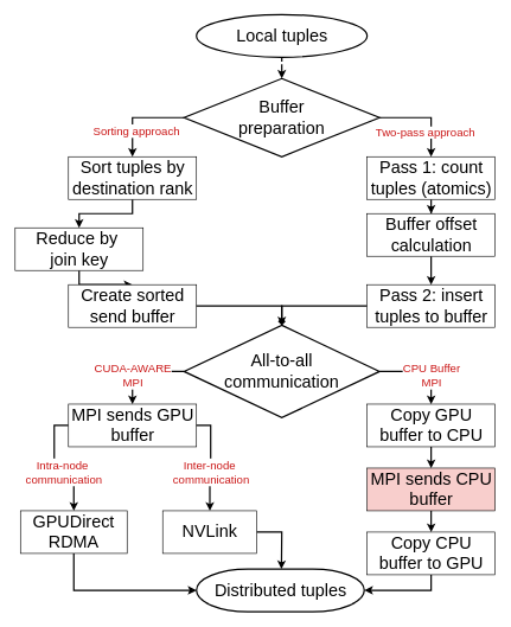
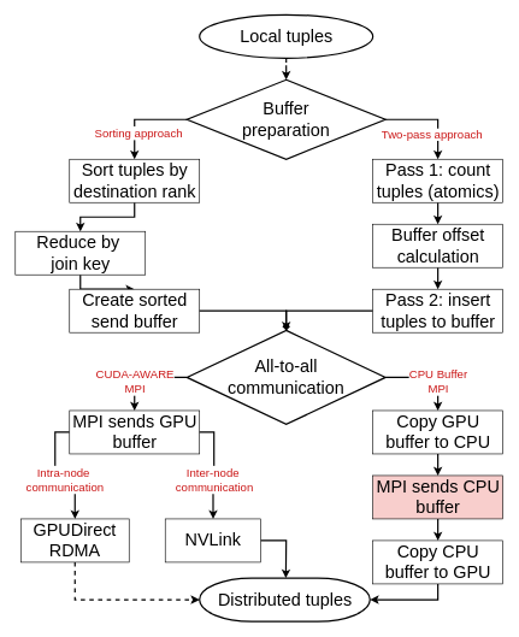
  <mxCell id="0" />
  <mxCell id="1" parent="0" />
  <mxCell id="2" value="&lt;font&gt;Local tuples&lt;/font&gt;" style="strokeWidth=2;html=1;shape=mxgraph.flowchart.start_1;whiteSpace=wrap;fontSize=24;" vertex="1" parent="1"><mxGeometry x="275.5" y="20" width="240" height="60" as="geometry" /></mxCell>
  <mxCell id="3" style="edgeStyle=orthogonalEdgeStyle;rounded=0;orthogonalLoop=1;jettySize=auto;html=1;strokeWidth=2;exitX=0;exitY=0.5;exitDx=0;exitDy=0;exitPerimeter=0;" edge="1" parent="1" source="5" target="8"><mxGeometry relative="1" as="geometry" /></mxCell>
  <mxCell id="4" style="edgeStyle=orthogonalEdgeStyle;rounded=0;orthogonalLoop=1;jettySize=auto;html=1;exitX=1;exitY=0.5;exitDx=0;exitDy=0;exitPerimeter=0;entryX=0.5;entryY=0;entryDx=0;entryDy=0;strokeWidth=2;" edge="1" parent="1" source="5" target="10"><mxGeometry relative="1" as="geometry" /></mxCell>
  <mxCell id="5" value="Buffer&lt;div&gt;preparation&lt;/div&gt;" style="strokeWidth=2;html=1;shape=mxgraph.flowchart.decision;whiteSpace=wrap;fontSize=24;" vertex="1" parent="1"><mxGeometry x="258" y="110" width="275" height="110" as="geometry" /></mxCell>
  <mxCell id="6" style="edgeStyle=orthogonalEdgeStyle;rounded=0;orthogonalLoop=1;jettySize=auto;html=1;entryX=0.5;entryY=0;entryDx=0;entryDy=0;entryPerimeter=0;strokeWidth=2;dashed=1;" edge="1" parent="1" source="2" target="5"><mxGeometry relative="1" as="geometry" /></mxCell>
  <mxCell id="7" style="edgeStyle=orthogonalEdgeStyle;rounded=0;orthogonalLoop=1;jettySize=auto;html=1;exitX=0.5;exitY=1;exitDx=0;exitDy=0;entryX=0.5;entryY=0;entryDx=0;entryDy=0;strokeWidth=2;" edge="1" parent="1" source="8" target="12"><mxGeometry relative="1" as="geometry" /></mxCell>
  <mxCell id="8" value="Sort tuples by destination rank" style="rounded=0;whiteSpace=wrap;html=1;fontSize=24;" vertex="1" parent="1"><mxGeometry x="95.5" y="220" width="180" height="60" as="geometry" /></mxCell>
  <mxCell id="9" style="edgeStyle=orthogonalEdgeStyle;rounded=0;orthogonalLoop=1;jettySize=auto;html=1;entryX=0.5;entryY=0;entryDx=0;entryDy=0;strokeWidth=2;" edge="1" parent="1" source="10" target="14"><mxGeometry relative="1" as="geometry" /></mxCell>
  <mxCell id="10" value="Pass 1: count tuples (atomics)" style="rounded=0;whiteSpace=wrap;html=1;fontSize=24;" vertex="1" parent="1"><mxGeometry x="515.5" y="220" width="180" height="60" as="geometry" /></mxCell>
  <mxCell id="11" style="edgeStyle=orthogonalEdgeStyle;rounded=0;orthogonalLoop=1;jettySize=auto;html=1;entryX=0.5;entryY=0;entryDx=0;entryDy=0;strokeWidth=2;" edge="1" parent="1" source="12" target="15"><mxGeometry relative="1" as="geometry" /></mxCell>
  <mxCell id="12" value="Reduce by&amp;nbsp;&lt;div&gt;join key&lt;/div&gt;" style="rounded=0;whiteSpace=wrap;html=1;fontSize=24;" vertex="1" parent="1"><mxGeometry x="20.5" y="320" width="180" height="60" as="geometry" /></mxCell>
  <mxCell id="13" style="edgeStyle=orthogonalEdgeStyle;rounded=0;orthogonalLoop=1;jettySize=auto;html=1;exitX=0.5;exitY=1;exitDx=0;exitDy=0;entryX=0.5;entryY=0;entryDx=0;entryDy=0;strokeWidth=2;" edge="1" parent="1" source="14" target="17"><mxGeometry relative="1" as="geometry" /></mxCell>
- <mxCell id="14" value="Buffer offset calculation" style="rounded=0;whiteSpace=wrap;html=1;fontSize=24;" vertex="1" parent="1"><mxGeometry x="515.5" y="300" width="180" height="60" as="geometry" /></mxCell>
+ <mxCell id="14" value="Buffer offset calculation" style="rounded=0;whiteSpace=wrap;html=1;fontSize=24;" vertex="1" parent="1"><mxGeometry x="515.5" y="310" width="180" height="60" as="geometry" /></mxCell>
  <mxCell id="15" value="Create sorted send buffer" style="rounded=0;whiteSpace=wrap;html=1;fontSize=24;" vertex="1" parent="1"><mxGeometry x="95.5" y="400" width="180" height="60" as="geometry" /></mxCell>
  <mxCell id="16" style="edgeStyle=orthogonalEdgeStyle;rounded=0;orthogonalLoop=1;jettySize=auto;html=1;strokeWidth=2;entryX=0.5;entryY=0;entryDx=0;entryDy=0;entryPerimeter=0;endArrow=diamond;" edge="1" parent="1" source="17" target="20"><mxGeometry relative="1" as="geometry"><mxPoint x="388" y="430" as="targetPoint" /><Array as="points"><mxPoint x="396" y="430" /></Array></mxGeometry></mxCell>
  <mxCell id="17" value="Pass 2: insert tuples to buffer" style="rounded=0;whiteSpace=wrap;html=1;fontSize=24;" vertex="1" parent="1"><mxGeometry x="515.5" y="400" width="180" height="60" as="geometry" /></mxCell>
  <mxCell id="18" style="edgeStyle=orthogonalEdgeStyle;rounded=0;orthogonalLoop=1;jettySize=auto;html=1;strokeWidth=2;exitX=1;exitY=0.5;exitDx=0;exitDy=0;exitPerimeter=0;" edge="1" parent="1" source="20" target="26"><mxGeometry relative="1" as="geometry" /></mxCell>
  <mxCell id="19" style="edgeStyle=orthogonalEdgeStyle;rounded=0;orthogonalLoop=1;jettySize=auto;html=1;entryX=0.5;entryY=0;entryDx=0;entryDy=0;strokeWidth=2;exitX=0;exitY=0.5;exitDx=0;exitDy=0;exitPerimeter=0;" edge="1" parent="1" source="20" target="24"><mxGeometry relative="1" as="geometry" /></mxCell>
  <mxCell id="20" value="All-to-all&lt;div&gt;communication&lt;/div&gt;" style="strokeWidth=2;html=1;shape=mxgraph.flowchart.decision;whiteSpace=wrap;fontSize=24;" vertex="1" parent="1"><mxGeometry x="258" y="457" width="275" height="130" as="geometry" /></mxCell>
  <mxCell id="21" style="edgeStyle=orthogonalEdgeStyle;rounded=0;orthogonalLoop=1;jettySize=auto;html=1;entryX=0.5;entryY=0;entryDx=0;entryDy=0;entryPerimeter=0;strokeWidth=2;exitX=1;exitY=0.5;exitDx=0;exitDy=0;" edge="1" parent="1" source="15" target="20"><mxGeometry relative="1" as="geometry" /></mxCell>
  <mxCell id="22" style="edgeStyle=orthogonalEdgeStyle;rounded=0;orthogonalLoop=1;jettySize=auto;html=1;exitX=0;exitY=0.5;exitDx=0;exitDy=0;entryX=0.5;entryY=0;entryDx=0;entryDy=0;strokeWidth=2;" edge="1" parent="1" source="24" target="27"><mxGeometry relative="1" as="geometry" /></mxCell>
  <mxCell id="23" value="&lt;font color=&quot;#ca1616&quot; style=&quot;font-size: 16px;&quot;&gt;Intra-node&amp;nbsp;&lt;/font&gt;&lt;div&gt;&lt;font color=&quot;#ca1616&quot; style=&quot;font-size: 16px;&quot;&gt;communication&lt;/font&gt;&lt;/div&gt;" style="edgeLabel;html=1;align=center;verticalAlign=middle;resizable=0;points=[];" vertex="1" connectable="0" parent="22"><mxGeometry x="0.053" y="2" relative="1" as="geometry"><mxPoint x="11" y="-3" as="offset" /></mxGeometry></mxCell>
  <mxCell id="24" value="MPI sends GPU buffer" style="rounded=0;whiteSpace=wrap;html=1;fontSize=24;" vertex="1" parent="1"><mxGeometry x="95.5" y="568" width="180" height="60" as="geometry" /></mxCell>
  <mxCell id="25" style="edgeStyle=orthogonalEdgeStyle;rounded=0;orthogonalLoop=1;jettySize=auto;html=1;entryX=0.5;entryY=0;entryDx=0;entryDy=0;strokeWidth=2;" edge="1" parent="1" source="26" target="29"><mxGeometry relative="1" as="geometry" /></mxCell>
  <mxCell id="26" value="Copy GPU buffer to CPU" style="rounded=0;whiteSpace=wrap;html=1;fontSize=24;" vertex="1" parent="1"><mxGeometry x="515.5" y="568" width="180" height="60" as="geometry" /></mxCell>
  <mxCell id="27" value="GPUDirect RDMA" style="rounded=0;whiteSpace=wrap;html=1;fontSize=24;" vertex="1" parent="1"><mxGeometry x="28" y="718" width="150" height="60" as="geometry" /></mxCell>
  <mxCell id="28" style="edgeStyle=orthogonalEdgeStyle;rounded=0;orthogonalLoop=1;jettySize=auto;html=1;exitX=0.5;exitY=1;exitDx=0;exitDy=0;entryX=0.5;entryY=0;entryDx=0;entryDy=0;strokeWidth=2;" edge="1" parent="1" source="29" target="30"><mxGeometry relative="1" as="geometry" /></mxCell>
  <mxCell id="29" value="MPI sends CPU buffer" style="rounded=0;whiteSpace=wrap;html=1;fontSize=24;fillColor=#f8cecc;" vertex="1" parent="1"><mxGeometry x="515.5" y="658" width="180" height="60" as="geometry" /></mxCell>
  <mxCell id="30" value="Copy CPU buffer to GPU" style="rounded=0;whiteSpace=wrap;html=1;fontSize=24;" vertex="1" parent="1"><mxGeometry x="515.5" y="748" width="180" height="60" as="geometry" /></mxCell>
  <mxCell id="31" value="NVLink" style="rounded=0;whiteSpace=wrap;html=1;fontSize=24;" vertex="1" parent="1"><mxGeometry x="228" y="718" width="132.5" height="60" as="geometry" /></mxCell>
  <mxCell id="32" value="&lt;span style=&quot;color: rgb(202, 22, 22); font-size: 16px;&quot;&gt;Sorting approach&lt;/span&gt;" style="edgeLabel;html=1;align=center;verticalAlign=middle;resizable=0;points=[];" vertex="1" connectable="0" parent="1"><mxGeometry x="108" y="760" as="geometry"><mxPoint x="82" y="-577" as="offset" /></mxGeometry></mxCell>
  <mxCell id="33" value="&lt;span style=&quot;color: rgb(202, 22, 22); font-family: Helvetica; font-size: 16px; font-style: normal; font-variant-ligatures: normal; font-variant-caps: normal; font-weight: 400; letter-spacing: normal; orphans: 2; text-align: center; text-indent: 0px; text-transform: none; widows: 2; word-spacing: 0px; -webkit-text-stroke-width: 0px; white-space: nowrap; background-color: rgb(255, 255, 255); text-decoration-thickness: initial; text-decoration-style: initial; text-decoration-color: initial; display: inline !important; float: none;&quot;&gt;Two-pass approach&lt;/span&gt;" style="text;whiteSpace=wrap;html=1;" vertex="1" parent="1"><mxGeometry x="525.5" y="170" width="160" height="40" as="geometry" /></mxCell>
  <mxCell id="34" value="&lt;font color=&quot;#ca1616&quot;&gt;&lt;span style=&quot;font-size: 16px;&quot;&gt;CUDA-AWARE&lt;/span&gt;&lt;/font&gt;&lt;div&gt;&lt;font color=&quot;#ca1616&quot;&gt;&lt;span style=&quot;font-size: 16px;&quot;&gt;MPI&lt;/span&gt;&lt;/font&gt;&lt;/div&gt;" style="edgeLabel;html=1;align=center;verticalAlign=middle;resizable=0;points=[];" vertex="1" connectable="0" parent="1"><mxGeometry x="185.5" y="527" as="geometry" /></mxCell>
  <mxCell id="35" style="edgeStyle=orthogonalEdgeStyle;rounded=0;orthogonalLoop=1;jettySize=auto;html=1;exitX=1;exitY=0.5;exitDx=0;exitDy=0;strokeWidth=2;" edge="1" parent="1" source="24" target="31"><mxGeometry relative="1" as="geometry"><mxPoint x="208" y="718" as="sourcePoint" /><mxPoint x="148" y="838" as="targetPoint" /></mxGeometry></mxCell>
  <mxCell id="36" value="&lt;font color=&quot;#ca1616&quot; style=&quot;font-size: 16px;&quot;&gt;Inter-node&amp;nbsp;&lt;/font&gt;&lt;div&gt;&lt;font color=&quot;#ca1616&quot; style=&quot;font-size: 16px;&quot;&gt;communication&lt;/font&gt;&lt;/div&gt;" style="edgeLabel;html=1;align=center;verticalAlign=middle;resizable=0;points=[];" vertex="1" connectable="0" parent="35"><mxGeometry x="0.053" y="2" relative="1" as="geometry"><mxPoint x="-2" y="11" as="offset" /></mxGeometry></mxCell>
  <mxCell id="37" value="&lt;font color=&quot;#ca1616&quot;&gt;&lt;span style=&quot;font-size: 16px;&quot;&gt;CPU Buffer&lt;/span&gt;&lt;/font&gt;&lt;br&gt;&lt;div&gt;&lt;font color=&quot;#ca1616&quot;&gt;&lt;span style=&quot;font-size: 16px;&quot;&gt;MPI&lt;/span&gt;&lt;/font&gt;&lt;/div&gt;" style="edgeLabel;html=1;align=center;verticalAlign=middle;resizable=0;points=[];" vertex="1" connectable="0" parent="1"><mxGeometry x="605.5" y="527" as="geometry" /></mxCell>
  <mxCell id="38" value="Distributed tuples" style="strokeWidth=2;html=1;shape=mxgraph.flowchart.terminator;whiteSpace=wrap;fontSize=24;" vertex="1" parent="1"><mxGeometry x="275.5" y="800" width="236" height="60" as="geometry" /></mxCell>
- <mxCell id="39" style="edgeStyle=orthogonalEdgeStyle;rounded=0;orthogonalLoop=1;jettySize=auto;html=1;exitX=0.5;exitY=1;exitDx=0;exitDy=0;entryX=0;entryY=0.5;entryDx=0;entryDy=0;entryPerimeter=0;strokeWidth=2;" edge="1" parent="1" source="27" target="38"><mxGeometry relative="1" as="geometry"><mxPoint x="277.5" y="848" as="targetPoint" /></mxGeometry></mxCell>
+ <mxCell id="39" style="edgeStyle=orthogonalEdgeStyle;rounded=0;orthogonalLoop=1;jettySize=auto;html=1;exitX=0.5;exitY=1;exitDx=0;exitDy=0;entryX=0;entryY=0.5;entryDx=0;entryDy=0;entryPerimeter=0;strokeWidth=2;dashed=1;" edge="1" parent="1" source="27" target="38"><mxGeometry relative="1" as="geometry"><mxPoint x="277.5" y="848" as="targetPoint" /></mxGeometry></mxCell>
  <mxCell id="40" style="edgeStyle=orthogonalEdgeStyle;rounded=0;orthogonalLoop=1;jettySize=auto;html=1;strokeWidth=2;exitX=1;exitY=0.5;exitDx=0;exitDy=0;" edge="1" parent="1" source="31"><mxGeometry relative="1" as="geometry"><mxPoint x="395" y="800" as="targetPoint" /></mxGeometry></mxCell>
  <mxCell id="41" style="edgeStyle=orthogonalEdgeStyle;rounded=0;orthogonalLoop=1;jettySize=auto;html=1;entryX=1;entryY=0.5;entryDx=0;entryDy=0;entryPerimeter=0;exitX=0.5;exitY=1;exitDx=0;exitDy=0;strokeWidth=2;" edge="1" parent="1" source="30" target="38"><mxGeometry relative="1" as="geometry"><mxPoint x="513.5" y="848" as="targetPoint" /></mxGeometry></mxCell>
